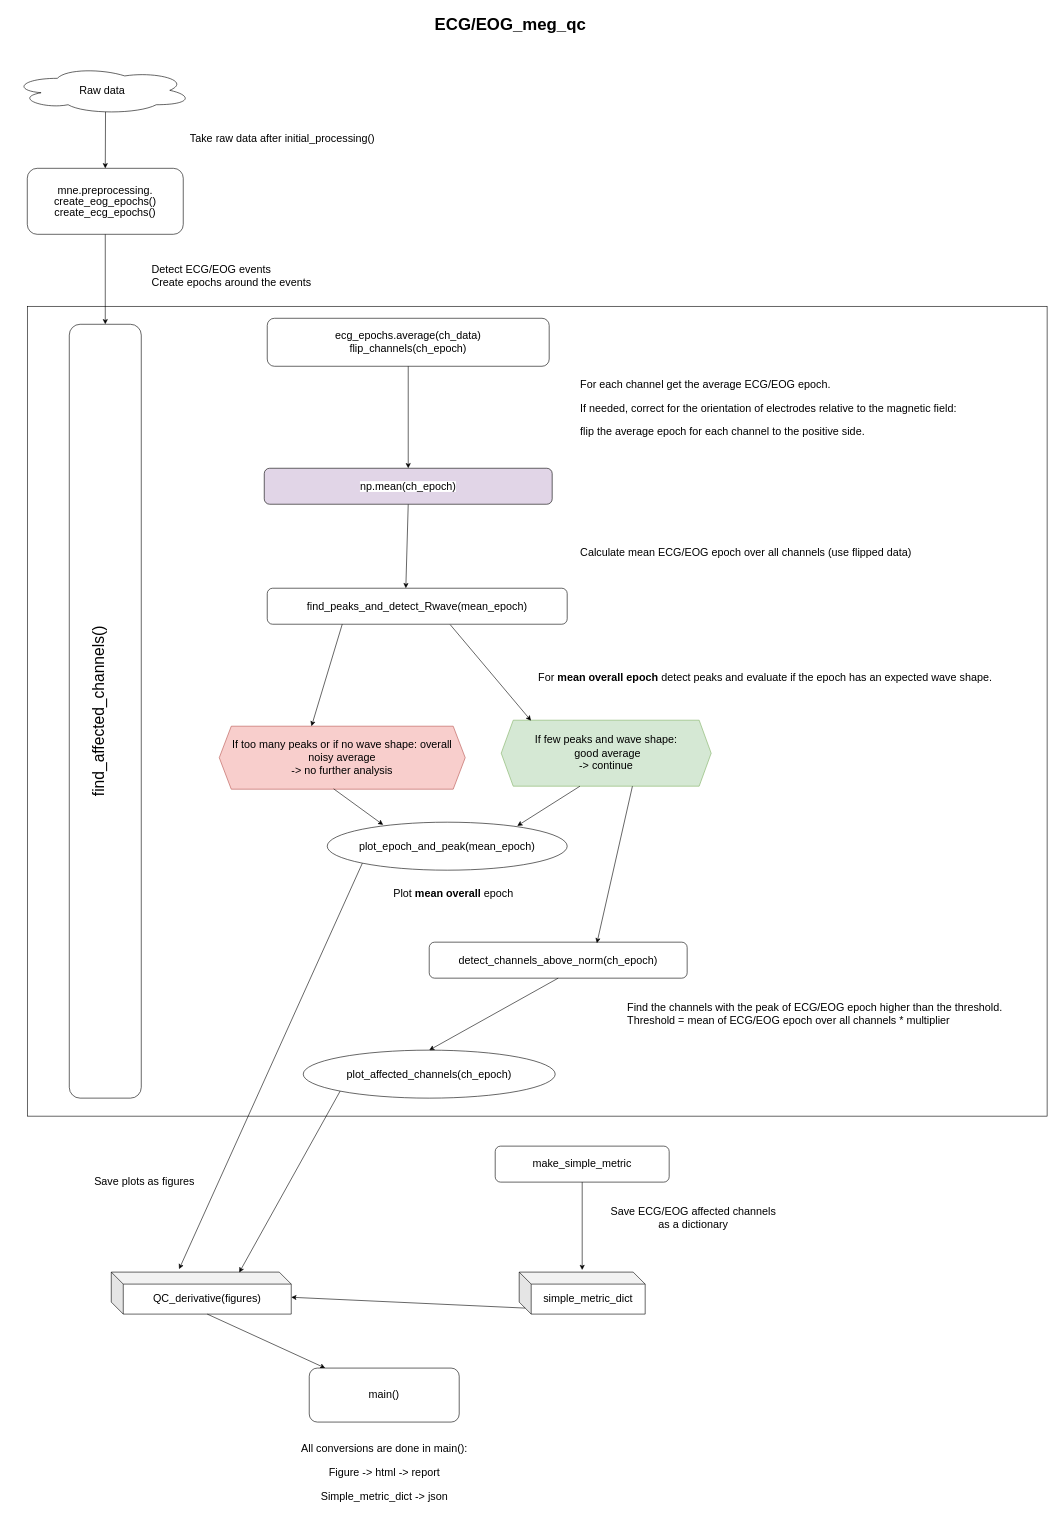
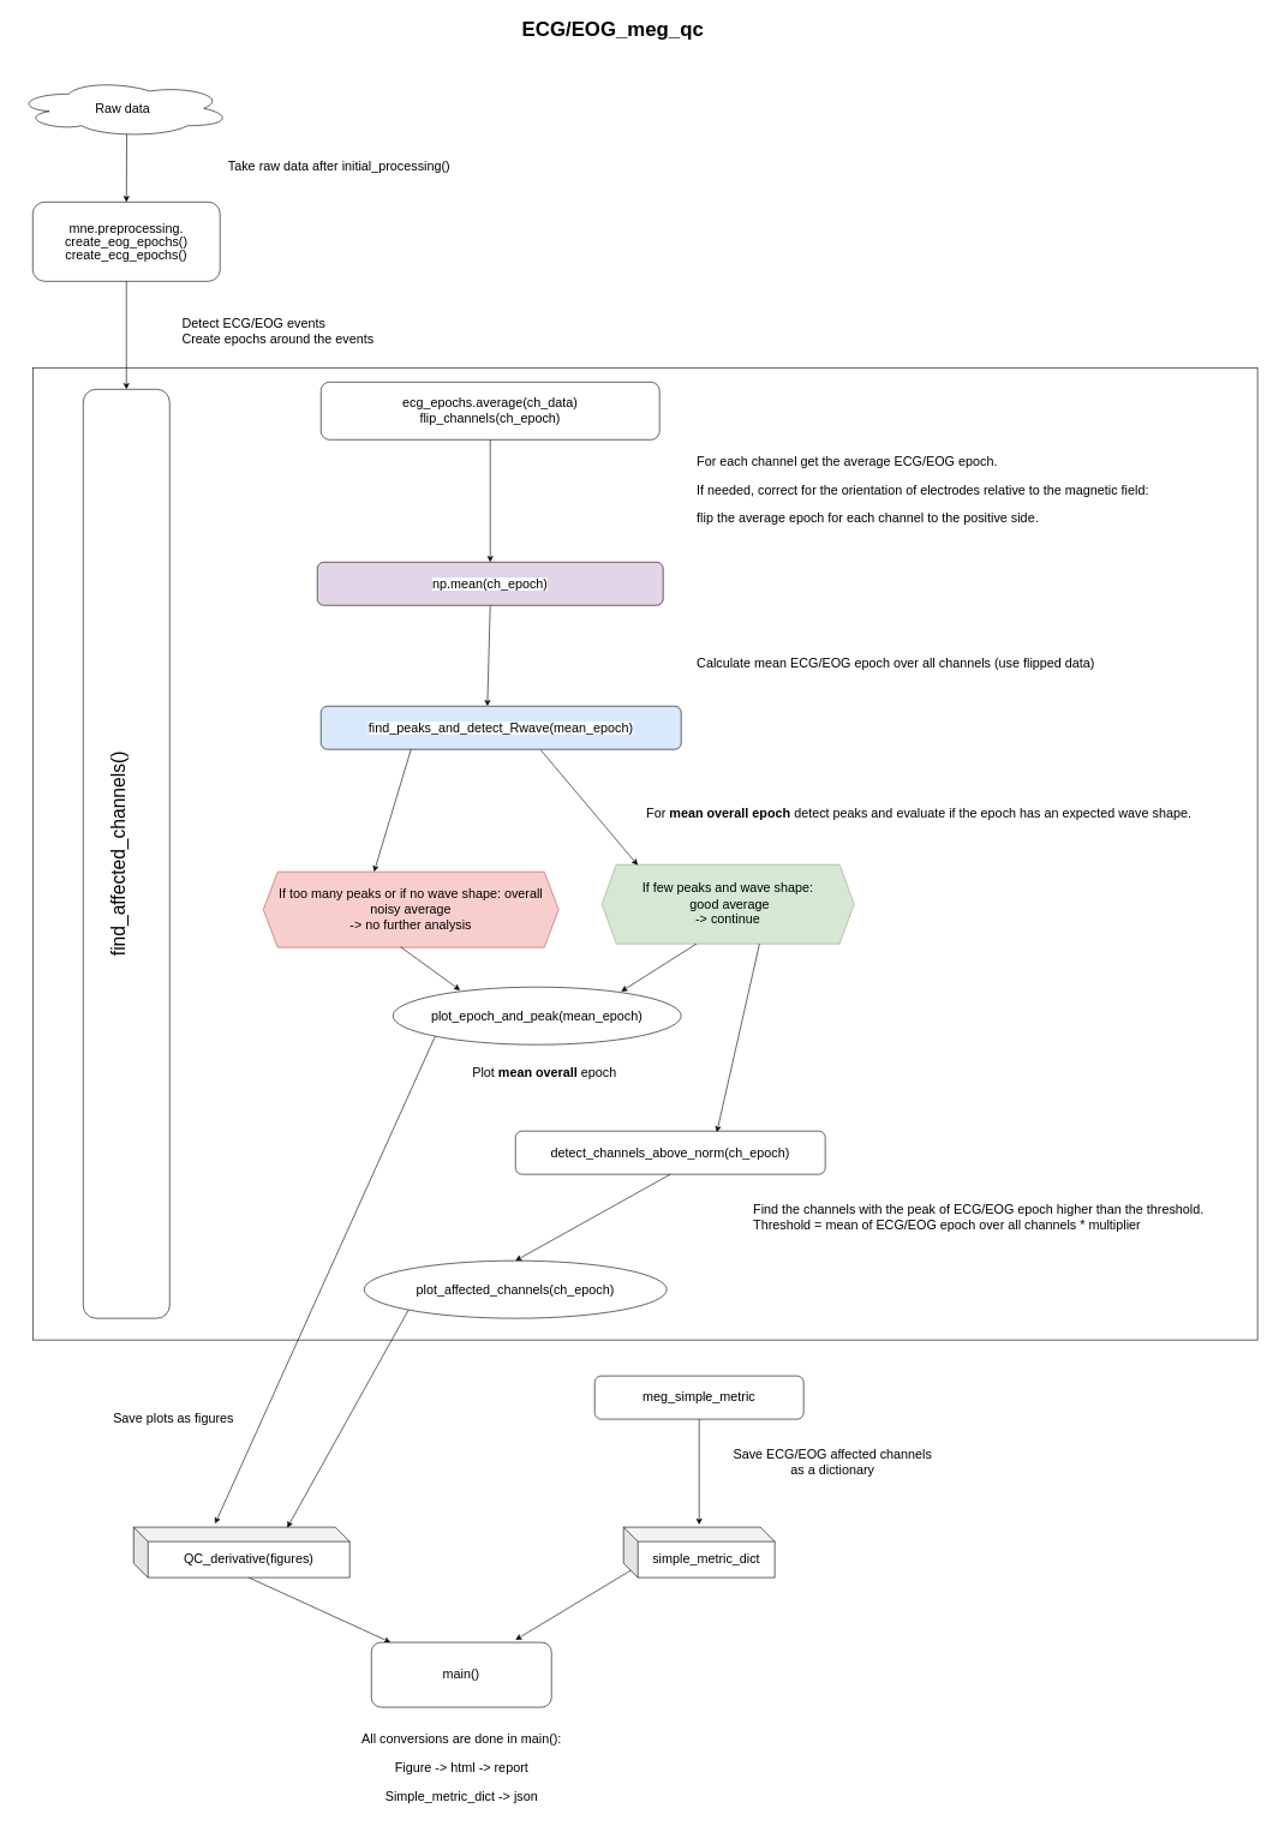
  <mxCell id="0" style=";html=1;" />
  <mxCell id="1" style=";html=1;" parent="0" />
  <mxCell id="2" value="" style="rounded=0;whiteSpace=wrap;html=1;fontFamily=Helvetica;fontSize=18;" parent="1" vertex="1"><mxGeometry x="45" y="510" width="1700" height="1350" as="geometry" /></mxCell>
  <mxCell id="3" value="ECG/EOG_meg_qc" style="text;strokeColor=none;fillColor=none;html=1;fontSize=28;fontStyle=1;verticalAlign=middle;align=center;" parent="1" vertex="1"><mxGeometry x="95" y="20" width="1510" height="40" as="geometry" /></mxCell>
  <mxCell id="4" value="&lt;div style=&quot;border-color: var(--border-color); background-color: rgb(255, 255, 255); line-height: 18px; font-size: 18px;&quot;&gt;&lt;font style=&quot;font-size: 18px;&quot;&gt;mne.preprocessing.&lt;/font&gt;&lt;/div&gt;&lt;div style=&quot;border-color: var(--border-color); background-color: rgb(255, 255, 255); line-height: 18px; font-size: 18px;&quot;&gt;&lt;span style=&quot;border-color: var(--border-color); font-size: 18px;&quot;&gt;&lt;font style=&quot;font-size: 18px;&quot;&gt;create_eog_epochs()&lt;/font&gt;&lt;/span&gt;&lt;/div&gt;&lt;div style=&quot;border-color: var(--border-color); background-color: rgb(255, 255, 255); line-height: 18px; font-size: 18px;&quot;&gt;&lt;span style=&quot;border-color: var(--border-color); font-size: 18px;&quot;&gt;&lt;font style=&quot;font-size: 18px;&quot;&gt;create_ecg_epochs()&lt;/font&gt;&lt;/span&gt;&lt;/div&gt;" style="rounded=1;whiteSpace=wrap;html=1;fontSize=18;fontColor=#000000;fontFamily=Helvetica;" parent="1" vertex="1"><mxGeometry x="45" y="280" width="260" height="110" as="geometry" /></mxCell>
  <mxCell id="5" value="" style="endArrow=classic;html=1;rounded=0;fontSize=18;entryX=0.5;entryY=0;entryDx=0;entryDy=0;exitX=0.518;exitY=0.941;exitDx=0;exitDy=0;exitPerimeter=0;fontFamily=Helvetica;" parent="1" source="35" target="4" edge="1"><mxGeometry width="50" height="50" relative="1" as="geometry"><mxPoint x="175" y="180" as="sourcePoint" /><mxPoint x="795" y="500" as="targetPoint" /></mxGeometry></mxCell>
  <mxCell id="6" value="&lt;div style=&quot;text-align: left; font-size: 18px;&quot;&gt;&lt;span style=&quot;background-color: initial; font-size: 18px;&quot;&gt;Detect ECG/EOG events&lt;/span&gt;&lt;/div&gt;&lt;span style=&quot;font-size: 18px;&quot;&gt;&lt;div style=&quot;text-align: left; font-size: 18px;&quot;&gt;&lt;span style=&quot;background-color: initial; font-size: 18px;&quot;&gt;Create epochs around the events&lt;/span&gt;&lt;/div&gt;&lt;/span&gt;" style="text;html=1;align=center;verticalAlign=middle;resizable=0;points=[];autosize=1;strokeColor=none;fillColor=none;fontSize=18;fontFamily=Helvetica;" parent="1" vertex="1"><mxGeometry x="240" y="430" width="290" height="60" as="geometry" /></mxCell>
  <mxCell id="7" value="&lt;p style=&quot;font-size: 18px;&quot;&gt;&lt;span style=&quot;background-color: rgb(255, 255, 255); font-size: 18px;&quot;&gt;For each channel get the average ECG/EOG epoch.&amp;nbsp;&lt;/span&gt;&lt;/p&gt;&lt;p style=&quot;font-size: 18px;&quot;&gt;If needed, correct for the orientation of electrodes relative to the magnetic field:&amp;nbsp;&lt;/p&gt;&lt;p style=&quot;font-size: 18px;&quot;&gt;flip the average epoch for each channel&amp;nbsp;&lt;span style=&quot;background-color: initial; font-size: 18px;&quot;&gt;to the positive side.&lt;/span&gt;&lt;/p&gt;" style="text;html=1;align=left;verticalAlign=middle;resizable=0;points=[];autosize=1;strokeColor=none;fillColor=none;fontSize=18;fontFamily=Helvetica;" parent="1" vertex="1"><mxGeometry x="965" y="605" width="660" height="150" as="geometry" /></mxCell>
  <mxCell id="8" value="&lt;font style=&quot;font-size: 26px;&quot;&gt;find_affected_channels()&lt;br style=&quot;&quot;&gt;&lt;/font&gt;&lt;font style=&quot;font-size: 18px;&quot;&gt;&lt;span style=&quot;color: rgb(121, 94, 38); font-size: 18px;&quot;&gt;&lt;br style=&quot;font-size: 18px;&quot;&gt;&lt;/span&gt;&lt;/font&gt;" style="rounded=1;whiteSpace=wrap;html=1;fontSize=18;horizontal=0;fontFamily=Helvetica;" parent="1" vertex="1"><mxGeometry x="115" y="540" width="120" height="1290" as="geometry" /></mxCell>
  <mxCell id="9" value="&lt;span style=&quot;background-color: initial; font-size: 18px;&quot;&gt;ecg_epochs&lt;/span&gt;&lt;span style=&quot;background-color: initial; font-size: 18px;&quot;&gt;.&lt;/span&gt;&lt;span style=&quot;background-color: initial; border-color: var(--border-color); font-size: 18px;&quot;&gt;average(ch_data)&lt;br style=&quot;font-size: 18px;&quot;&gt;flip_channels(ch_epoch)&lt;br style=&quot;font-size: 18px;&quot;&gt;&lt;/span&gt;" style="rounded=1;whiteSpace=wrap;html=1;fontSize=18;fontColor=#000000;fontFamily=Helvetica;" parent="1" vertex="1"><mxGeometry x="445" y="530" width="470" height="80" as="geometry" /></mxCell>
  <mxCell id="10" value="" style="endArrow=classic;html=1;rounded=0;fontSize=18;exitX=0.5;exitY=1;exitDx=0;exitDy=0;entryX=0.5;entryY=0;entryDx=0;entryDy=0;fontFamily=Helvetica;" parent="1" source="4" target="8" edge="1"><mxGeometry width="50" height="50" relative="1" as="geometry"><mxPoint x="235" y="230" as="sourcePoint" /><mxPoint x="235" y="340" as="targetPoint" /></mxGeometry></mxCell>
  <mxCell id="11" value="&lt;p style=&quot;border-color: var(--border-color); font-size: 18px;&quot;&gt;&lt;font style=&quot;font-size: 18px; background-color: initial;&quot;&gt;Calculate mean ECG/EOG epoch&amp;nbsp;&lt;/font&gt;&lt;span style=&quot;font-size: 18px; background-color: initial;&quot;&gt;over all channels (use flipped data)&lt;/span&gt;&lt;br style=&quot;font-size: 18px;&quot;&gt;&lt;/p&gt;" style="text;html=1;align=left;verticalAlign=middle;resizable=0;points=[];autosize=1;strokeColor=none;fillColor=none;fontSize=18;fontFamily=Helvetica;" parent="1" vertex="1"><mxGeometry x="965" y="885" width="580" height="70" as="geometry" /></mxCell>
- <mxCell id="12" value="&lt;div style=&quot;background-color: rgb(255, 255, 255); line-height: 18px; font-size: 18px;&quot;&gt;&lt;font style=&quot;font-size: 18px;&quot;&gt;find_peaks_and_detect_Rwave(mean_epoch)&lt;/font&gt;&lt;/div&gt;" style="rounded=1;whiteSpace=wrap;html=1;fontSize=18;fontFamily=Helvetica;" parent="1" vertex="1"><mxGeometry x="445" y="980" width="500" height="60" as="geometry" /></mxCell>
+ <mxCell id="12" value="&lt;div style=&quot;background-color: rgb(255, 255, 255); line-height: 18px; font-size: 18px;&quot;&gt;&lt;font style=&quot;font-size: 18px;&quot;&gt;find_peaks_and_detect_Rwave(mean_epoch)&lt;/font&gt;&lt;/div&gt;" style="rounded=1;whiteSpace=wrap;html=1;fontSize=18;fontFamily=Helvetica;fillColor=#dae8fc;" parent="1" vertex="1"><mxGeometry x="445" y="980" width="500" height="60" as="geometry" /></mxCell>
  <mxCell id="13" value="&lt;font style=&quot;background-color: initial; font-size: 18px;&quot;&gt;For &lt;b style=&quot;font-size: 18px;&quot;&gt;mean overall epoch&amp;nbsp;&lt;/b&gt;&lt;/font&gt;&lt;span style=&quot;background-color: initial; font-size: 18px;&quot;&gt;detect peaks and evaluate if the epoch has an expected wave shape.&lt;/span&gt;&lt;br style=&quot;font-size: 18px;&quot;&gt;&lt;span style=&quot;background-color: initial; font-size: 18px;&quot;&gt;&lt;br style=&quot;font-size: 18px;&quot;&gt;&lt;/span&gt;" style="text;html=1;align=left;verticalAlign=middle;resizable=0;points=[];autosize=1;strokeColor=none;fillColor=none;fontSize=18;fontFamily=Helvetica;" parent="1" vertex="1"><mxGeometry x="895" y="1110" width="780" height="60" as="geometry" /></mxCell>
  <mxCell id="14" value="&lt;span style=&quot;border-color: var(--border-color); font-size: 18px;&quot;&gt;If too many peaks or if no wave shape: overall noisy average &lt;br style=&quot;font-size: 18px;&quot;&gt;-&amp;gt; no further analysis&lt;/span&gt;" style="shape=hexagon;perimeter=hexagonPerimeter2;whiteSpace=wrap;html=1;fixedSize=1;fontSize=18;fillColor=#f8cecc;strokeColor=#b85450;fontStyle=0;fontFamily=Helvetica;" parent="1" vertex="1"><mxGeometry x="365" y="1210" width="410" height="105" as="geometry" /></mxCell>
  <mxCell id="15" value="If few peaks and wave shape:&lt;br style=&quot;font-size: 18px;&quot;&gt;&amp;nbsp;good average&lt;br style=&quot;font-size: 18px;&quot;&gt;-&amp;gt; continue" style="shape=hexagon;perimeter=hexagonPerimeter2;whiteSpace=wrap;html=1;fixedSize=1;fontSize=18;fillColor=#d5e8d4;strokeColor=#82b366;fontFamily=Helvetica;" parent="1" vertex="1"><mxGeometry x="835" y="1200" width="350" height="110" as="geometry" /></mxCell>
  <mxCell id="16" value="" style="endArrow=classic;html=1;rounded=0;fontSize=18;startArrow=none;entryX=0.462;entryY=0;entryDx=0;entryDy=0;entryPerimeter=0;exitX=0.5;exitY=1;exitDx=0;exitDy=0;fontFamily=Helvetica;" parent="1" source="19" target="12" edge="1"><mxGeometry width="50" height="50" relative="1" as="geometry"><mxPoint x="695" y="880" as="sourcePoint" /><mxPoint x="695" y="960" as="targetPoint" /></mxGeometry></mxCell>
  <mxCell id="17" value="" style="endArrow=classic;html=1;rounded=0;fontSize=18;exitX=0.25;exitY=1;exitDx=0;exitDy=0;entryX=0.375;entryY=0;entryDx=0;entryDy=0;fontFamily=Helvetica;" parent="1" source="12" target="14" edge="1"><mxGeometry width="50" height="50" relative="1" as="geometry"><mxPoint x="745" y="1030" as="sourcePoint" /><mxPoint x="795" y="980" as="targetPoint" /></mxGeometry></mxCell>
  <mxCell id="18" value="" style="endArrow=classic;html=1;rounded=0;fontSize=18;entryX=0.142;entryY=0.007;entryDx=0;entryDy=0;entryPerimeter=0;exitX=0.61;exitY=1.012;exitDx=0;exitDy=0;exitPerimeter=0;fontFamily=Helvetica;" parent="1" source="12" target="15" edge="1"><mxGeometry width="50" height="50" relative="1" as="geometry"><mxPoint x="735" y="1030" as="sourcePoint" /><mxPoint x="795" y="980" as="targetPoint" /></mxGeometry></mxCell>
  <mxCell id="19" value="&lt;p style=&quot;background-color: rgb(255, 255, 255); font-size: 18px; line-height: 18px;&quot;&gt;np.mean(&lt;span style=&quot;font-size: 18px;&quot;&gt;ch_epoch)&lt;/span&gt;&lt;/p&gt;" style="rounded=1;whiteSpace=wrap;html=1;fontSize=18;fontFamily=Helvetica;fillColor=#e1d5e7;" parent="1" vertex="1"><mxGeometry x="440" y="780" width="480" height="60" as="geometry" /></mxCell>
  <mxCell id="20" value="&lt;div style=&quot;line-height: 18px; font-size: 18px;&quot;&gt;&lt;font style=&quot;font-size: 18px;&quot;&gt;plot_epoch_and_peak(mean_epoch)&lt;/font&gt;&lt;/div&gt;" style="ellipse;whiteSpace=wrap;html=1;fontFamily=Helvetica;fontSize=18;" parent="1" vertex="1"><mxGeometry x="545" y="1370" width="400" height="80" as="geometry" /></mxCell>
  <mxCell id="21" value="Plot &lt;b style=&quot;font-size: 18px;&quot;&gt;mean overall&lt;/b&gt; epoch" style="text;html=1;align=center;verticalAlign=middle;resizable=0;points=[];autosize=1;strokeColor=none;fillColor=none;fontSize=18;fontFamily=Helvetica;" parent="1" vertex="1"><mxGeometry x="645" y="1470" width="220" height="40" as="geometry" /></mxCell>
  <mxCell id="22" value="" style="endArrow=classic;html=1;rounded=0;fontFamily=Helvetica;fontSize=18;exitX=0.375;exitY=1;exitDx=0;exitDy=0;entryX=0.792;entryY=0.077;entryDx=0;entryDy=0;entryPerimeter=0;" parent="1" source="15" target="20" edge="1"><mxGeometry width="50" height="50" relative="1" as="geometry"><mxPoint x="825" y="1430" as="sourcePoint" /><mxPoint x="875" y="1380" as="targetPoint" /></mxGeometry></mxCell>
  <mxCell id="23" value="" style="endArrow=classic;html=1;rounded=0;fontFamily=Helvetica;fontSize=18;exitX=0.465;exitY=0.994;exitDx=0;exitDy=0;entryX=0.233;entryY=0.055;entryDx=0;entryDy=0;entryPerimeter=0;exitPerimeter=0;" parent="1" source="14" target="20" edge="1"><mxGeometry width="50" height="50" relative="1" as="geometry"><mxPoint x="936.25" y="1360" as="sourcePoint" /><mxPoint x="853.64" y="1410.72" as="targetPoint" /></mxGeometry></mxCell>
  <mxCell id="24" value="&lt;div style=&quot;line-height: 18px; font-size: 18px;&quot;&gt;&lt;font style=&quot;font-size: 18px;&quot;&gt;detect_channels_above_norm(ch_epoch)&lt;/font&gt;&lt;/div&gt;" style="rounded=1;whiteSpace=wrap;html=1;fontFamily=Helvetica;fontSize=18;" parent="1" vertex="1"><mxGeometry x="715" y="1570" width="430" height="60" as="geometry" /></mxCell>
  <mxCell id="25" value="" style="endArrow=classic;html=1;rounded=0;fontFamily=Helvetica;fontSize=18;entryX=0.65;entryY=0.027;entryDx=0;entryDy=0;entryPerimeter=0;exitX=0.625;exitY=1;exitDx=0;exitDy=0;" parent="1" source="15" target="24" edge="1"><mxGeometry width="50" height="50" relative="1" as="geometry"><mxPoint x="825" y="1500" as="sourcePoint" /><mxPoint x="875" y="1450" as="targetPoint" /></mxGeometry></mxCell>
  <mxCell id="26" value="&lt;div style=&quot;line-height: 18px; font-size: 18px;&quot;&gt;&lt;font style=&quot;font-size: 18px;&quot;&gt;plot_affected_channels(ch_epoch)&lt;/font&gt;&lt;/div&gt;" style="ellipse;whiteSpace=wrap;html=1;fontFamily=Helvetica;fontSize=18;" parent="1" vertex="1"><mxGeometry x="505" y="1750" width="420" height="80" as="geometry" /></mxCell>
  <mxCell id="27" value="" style="endArrow=classic;html=1;rounded=0;fontFamily=Helvetica;fontSize=18;entryX=0.5;entryY=0;entryDx=0;entryDy=0;exitX=0.5;exitY=1;exitDx=0;exitDy=0;" parent="1" source="24" target="26" edge="1"><mxGeometry width="50" height="50" relative="1" as="geometry"><mxPoint x="935" y="1670" as="sourcePoint" /><mxPoint x="985" y="1590" as="targetPoint" /></mxGeometry></mxCell>
  <mxCell id="28" value="&lt;div style=&quot;text-align: left; font-size: 18px;&quot;&gt;&lt;span style=&quot;background-color: initial; font-size: 18px;&quot;&gt;Find the channels with the &lt;/span&gt;&lt;span style=&quot;background-color: initial; font-size: 18px;&quot;&gt;peak&lt;/span&gt;&lt;span style=&quot;background-color: initial; font-size: 18px;&quot;&gt; of ECG/EOG epoch higher than the threshold.&amp;nbsp;&lt;/span&gt;&lt;/div&gt;&lt;div style=&quot;text-align: left; font-size: 18px;&quot;&gt;&lt;span style=&quot;background-color: initial; font-size: 18px;&quot;&gt;Threshold = mean of ECG/EOG epoch over all channels * multiplier&lt;/span&gt;&lt;/div&gt;" style="text;html=1;align=center;verticalAlign=middle;resizable=0;points=[];autosize=1;strokeColor=none;fillColor=none;fontSize=18;fontFamily=Helvetica;" parent="1" vertex="1"><mxGeometry x="1035" y="1660" width="650" height="60" as="geometry" /></mxCell>
  <mxCell id="29" value="QC_derivative(figures)" style="shape=cube;whiteSpace=wrap;html=1;boundedLbl=1;backgroundOutline=1;darkOpacity=0.05;darkOpacity2=0.1;fontFamily=Helvetica;fontSize=18;" parent="1" vertex="1"><mxGeometry x="185" y="2120" width="300" height="70" as="geometry" /></mxCell>
  <mxCell id="30" value="" style="endArrow=classic;html=1;rounded=0;fontFamily=Helvetica;fontSize=18;entryX=0.377;entryY=-0.071;entryDx=0;entryDy=0;entryPerimeter=0;exitX=0;exitY=1;exitDx=0;exitDy=0;" parent="1" source="20" target="29" edge="1"><mxGeometry width="50" height="50" relative="1" as="geometry"><mxPoint x="935" y="1740" as="sourcePoint" /><mxPoint x="985" y="1690" as="targetPoint" /></mxGeometry></mxCell>
  <mxCell id="31" value="" style="endArrow=classic;html=1;rounded=0;fontFamily=Helvetica;fontSize=18;entryX=0.711;entryY=0.01;entryDx=0;entryDy=0;entryPerimeter=0;exitX=0;exitY=1;exitDx=0;exitDy=0;" parent="1" source="26" target="29" edge="1"><mxGeometry width="50" height="50" relative="1" as="geometry"><mxPoint x="825" y="1840" as="sourcePoint" /><mxPoint x="985" y="1690" as="targetPoint" /></mxGeometry></mxCell>
  <mxCell id="32" value="" style="endArrow=classic;html=1;rounded=0;fontFamily=Helvetica;fontSize=18;exitX=0;exitY=0;exitDx=160;exitDy=70;exitPerimeter=0;" parent="1" source="29" target="33" edge="1"><mxGeometry width="50" height="50" relative="1" as="geometry"><mxPoint x="885" y="1830" as="sourcePoint" /><mxPoint x="935" y="1780" as="targetPoint" /><Array as="points" /></mxGeometry></mxCell>
  <mxCell id="33" value="main()" style="rounded=1;whiteSpace=wrap;html=1;fontFamily=Helvetica;fontSize=18;" parent="1" vertex="1"><mxGeometry x="515" y="2280" width="250" height="90" as="geometry" /></mxCell>
  <mxCell id="34" value="&lt;font style=&quot;font-size: 18px;&quot;&gt;Take raw data after initial_processing()&lt;/font&gt;" style="text;html=1;align=center;verticalAlign=middle;resizable=0;points=[];autosize=1;strokeColor=none;fillColor=none;fontSize=18;fontFamily=Helvetica;" parent="1" vertex="1"><mxGeometry x="305" y="210" width="330" height="40" as="geometry" /></mxCell>
  <mxCell id="35" value="Raw data" style="ellipse;shape=cloud;whiteSpace=wrap;html=1;fontFamily=Helvetica;fontSize=18;" parent="1" vertex="1"><mxGeometry x="20" y="110" width="300" height="80" as="geometry" /></mxCell>
  <mxCell id="36" value="" style="endArrow=classic;html=1;rounded=0;entryX=0.5;entryY=0;entryDx=0;entryDy=0;exitX=0.5;exitY=1;exitDx=0;exitDy=0;fontSize=18;fontFamily=Helvetica;" parent="1" source="9" target="19" edge="1"><mxGeometry width="50" height="50" relative="1" as="geometry"><mxPoint x="1055" y="830" as="sourcePoint" /><mxPoint x="1105" y="780" as="targetPoint" /></mxGeometry></mxCell>
- <mxCell id="37" value="make_simple_metric" style="rounded=1;whiteSpace=wrap;html=1;fontFamily=Helvetica;fontSize=18;" parent="1" vertex="1"><mxGeometry x="825" y="1910" width="290" height="60" as="geometry" /></mxCell>
+ <mxCell id="37" value="meg_simple_metric" style="rounded=1;whiteSpace=wrap;html=1;fontFamily=Helvetica;fontSize=18;" parent="1" vertex="1"><mxGeometry x="825" y="1910" width="290" height="60" as="geometry" /></mxCell>
  <mxCell id="38" value="simple_metric_dict" style="shape=cube;whiteSpace=wrap;html=1;boundedLbl=1;backgroundOutline=1;darkOpacity=0.05;darkOpacity2=0.1;fontFamily=Helvetica;fontSize=18;" parent="1" vertex="1"><mxGeometry x="865" y="2120" width="210" height="70" as="geometry" /></mxCell>
- <mxCell id="39" value="" style="endArrow=classic;html=1;rounded=0;fontFamily=Helvetica;fontSize=18;exitX=0;exitY=0;exitDx=10;exitDy=60;exitPerimeter=0;" parent="1" source="38" target="29" edge="1"><mxGeometry width="50" height="50" relative="1" as="geometry"><mxPoint x="865" y="2120" as="sourcePoint" /><mxPoint x="915" y="2070" as="targetPoint" /></mxGeometry></mxCell>
+ <mxCell id="39" value="" style="endArrow=classic;html=1;rounded=0;fontFamily=Helvetica;fontSize=18;exitX=0;exitY=0;exitDx=10;exitDy=60;exitPerimeter=0;entryX=0.8;entryY=-0.039;entryDx=0;entryDy=0;entryPerimeter=0;" parent="1" source="38" target="33" edge="1"><mxGeometry width="50" height="50" relative="1" as="geometry"><mxPoint x="865" y="2120" as="sourcePoint" /><mxPoint x="915" y="2070" as="targetPoint" /></mxGeometry></mxCell>
  <mxCell id="40" value="" style="endArrow=classic;html=1;rounded=0;fontFamily=Helvetica;fontSize=18;entryX=0.5;entryY=-0.05;entryDx=0;entryDy=0;entryPerimeter=0;exitX=0.5;exitY=1;exitDx=0;exitDy=0;" parent="1" source="37" target="38" edge="1"><mxGeometry width="50" height="50" relative="1" as="geometry"><mxPoint x="1295" y="1990" as="sourcePoint" /><mxPoint x="915" y="2070" as="targetPoint" /></mxGeometry></mxCell>
  <mxCell id="41" value="&lt;blockquote style=&quot;font-size: 18px;&quot;&gt;All conversions are done in main():&lt;/blockquote&gt;&lt;blockquote style=&quot;font-size: 18px;&quot;&gt;Figure -&amp;gt; html -&amp;gt; report&lt;/blockquote&gt;&lt;blockquote style=&quot;font-size: 18px;&quot;&gt;Simple_metric_dict -&amp;gt; json&lt;/blockquote&gt;" style="text;html=1;align=center;verticalAlign=middle;resizable=0;points=[];autosize=1;strokeColor=none;fillColor=none;fontSize=18;fontFamily=Helvetica;" parent="1" vertex="1"><mxGeometry x="450" y="2380" width="380" height="150" as="geometry" /></mxCell>
  <mxCell id="42" value="Save ECG/EOG affected channels&lt;br style=&quot;font-size: 18px;&quot;&gt;as a dictionary" style="text;html=1;align=center;verticalAlign=middle;resizable=0;points=[];autosize=1;strokeColor=none;fillColor=none;fontSize=18;fontFamily=Helvetica;" parent="1" vertex="1"><mxGeometry x="1005" y="2000" width="300" height="60" as="geometry" /></mxCell>
  <mxCell id="43" value="Save plots as figures" style="text;html=1;align=center;verticalAlign=middle;resizable=0;points=[];autosize=1;strokeColor=none;fillColor=none;fontSize=18;fontFamily=Helvetica;" parent="1" vertex="1"><mxGeometry x="145" y="1950" width="190" height="40" as="geometry" /></mxCell>
